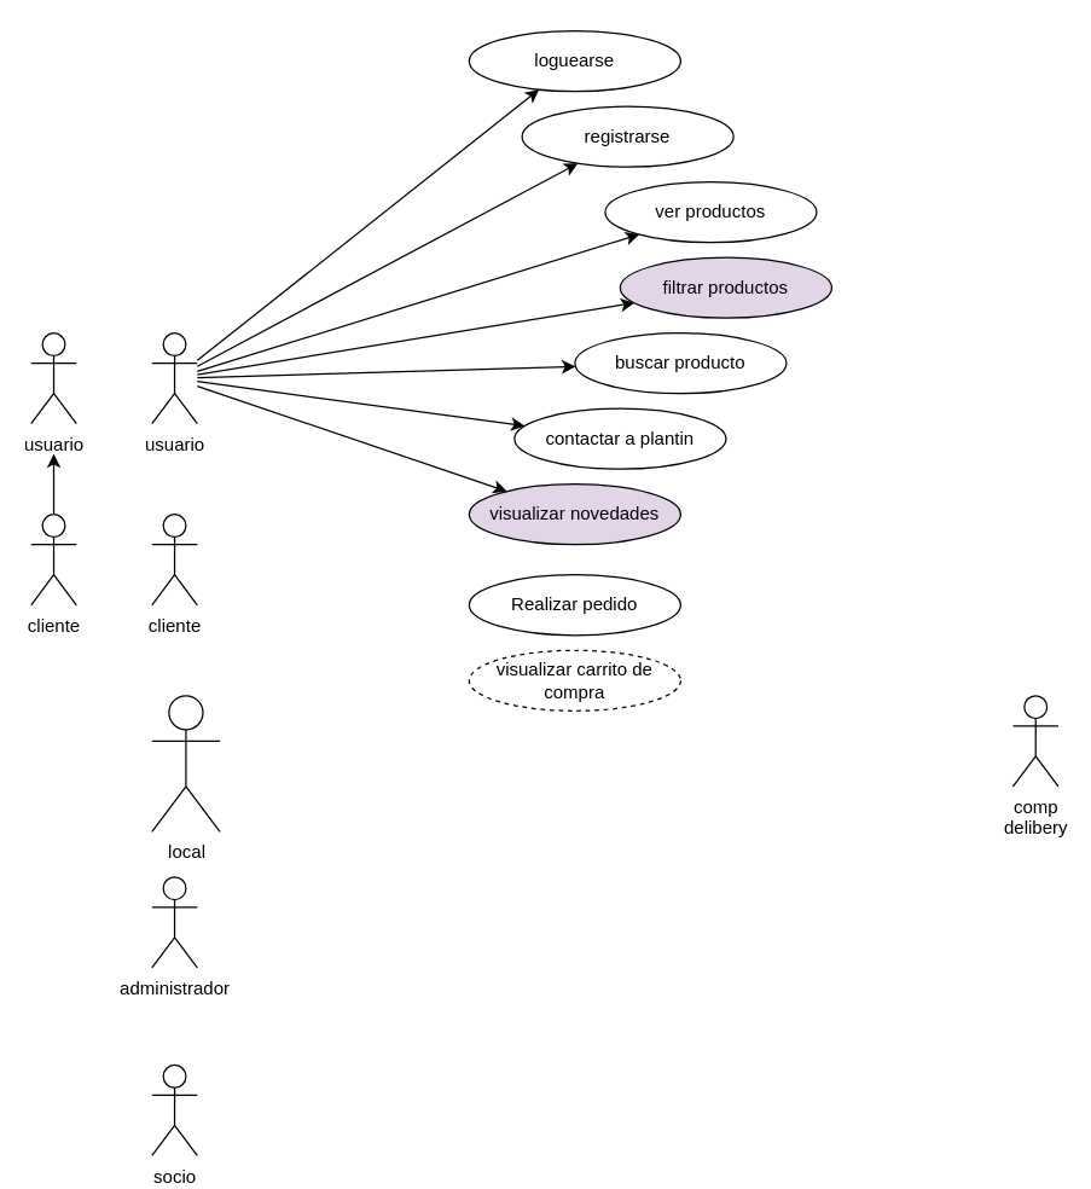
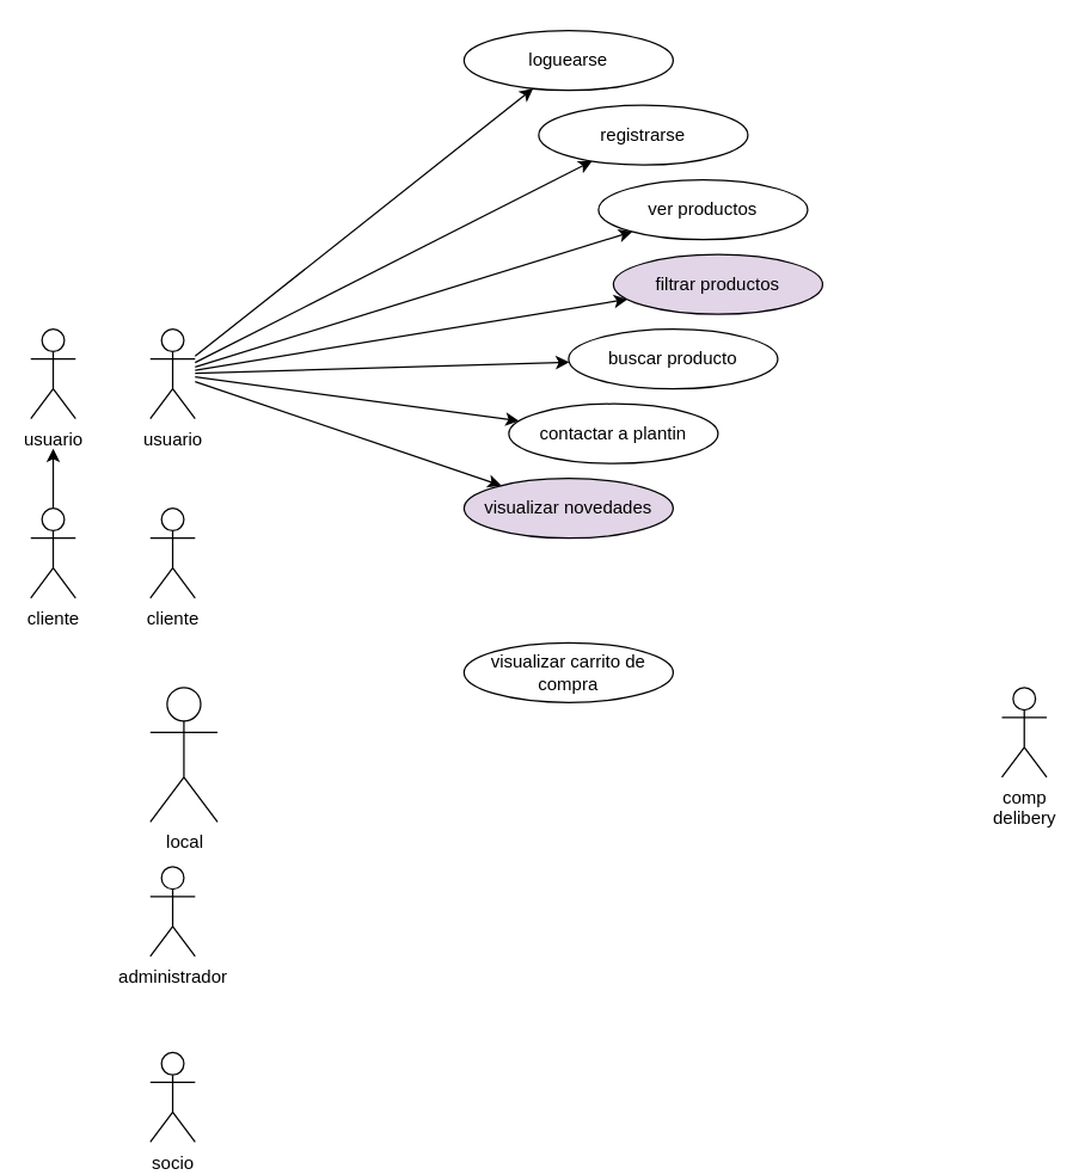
  <mxCell id="0" />
  <mxCell id="1" parent="0" />
  <mxCell id="2" value="local" style="shape=umlActor;verticalLabelPosition=bottom;verticalAlign=top;html=1;" vertex="1" parent="1"><mxGeometry x="100" y="460" width="45" height="90" as="geometry" /></mxCell>
  <mxCell id="3" value="loguearse" style="ellipse;whiteSpace=wrap;html=1;" vertex="1" parent="1"><mxGeometry x="310" y="20" width="140" height="40" as="geometry" /></mxCell>
  <mxCell id="4" value="cliente" style="shape=umlActor;verticalLabelPosition=bottom;verticalAlign=top;html=1;" vertex="1" parent="1"><mxGeometry x="100" y="340" width="30" height="60" as="geometry" /></mxCell>
  <mxCell id="5" style="edgeStyle=none;rounded=0;orthogonalLoop=1;jettySize=auto;html=1;" edge="1" parent="1" source="12" target="3"><mxGeometry relative="1" as="geometry" /></mxCell>
  <mxCell id="6" style="edgeStyle=none;rounded=0;orthogonalLoop=1;jettySize=auto;html=1;" edge="1" parent="1" source="12" target="16"><mxGeometry relative="1" as="geometry" /></mxCell>
  <mxCell id="7" style="edgeStyle=none;rounded=0;orthogonalLoop=1;jettySize=auto;html=1;" edge="1" parent="1" source="12" target="17"><mxGeometry relative="1" as="geometry" /></mxCell>
  <mxCell id="8" style="edgeStyle=none;rounded=0;orthogonalLoop=1;jettySize=auto;html=1;" edge="1" parent="1" source="12" target="18"><mxGeometry relative="1" as="geometry" /></mxCell>
  <mxCell id="9" style="edgeStyle=none;rounded=0;orthogonalLoop=1;jettySize=auto;html=1;" edge="1" parent="1" source="12" target="19"><mxGeometry relative="1" as="geometry" /></mxCell>
  <mxCell id="10" style="edgeStyle=none;rounded=0;orthogonalLoop=1;jettySize=auto;html=1;" edge="1" parent="1" source="12" target="20"><mxGeometry relative="1" as="geometry" /></mxCell>
  <mxCell id="11" style="edgeStyle=none;rounded=0;orthogonalLoop=1;jettySize=auto;html=1;" edge="1" parent="1" source="12" target="21"><mxGeometry relative="1" as="geometry" /></mxCell>
  <mxCell id="12" value="usuario" style="shape=umlActor;verticalLabelPosition=bottom;verticalAlign=top;html=1;" vertex="1" parent="1"><mxGeometry x="100" y="220" width="30" height="60" as="geometry" /></mxCell>
  <mxCell id="13" value="comp&lt;br&gt;delibery" style="shape=umlActor;verticalLabelPosition=bottom;verticalAlign=top;html=1;" vertex="1" parent="1"><mxGeometry x="670" y="460" width="30" height="60" as="geometry" /></mxCell>
  <mxCell id="14" value="socio" style="shape=umlActor;verticalLabelPosition=bottom;verticalAlign=top;html=1;" vertex="1" parent="1"><mxGeometry x="100" y="704.5" width="30" height="60" as="geometry" /></mxCell>
  <mxCell id="15" value="administrador" style="shape=umlActor;verticalLabelPosition=bottom;verticalAlign=top;html=1;" vertex="1" parent="1"><mxGeometry x="100" y="580" width="30" height="60" as="geometry" /></mxCell>
- <mxCell id="16" value="registrarse" style="ellipse;whiteSpace=wrap;html=1;" vertex="1" parent="1"><mxGeometry x="345" y="70" width="140" height="40" as="geometry" /></mxCell>
+ <mxCell id="16" value="registrarse" style="ellipse;whiteSpace=wrap;html=1;" vertex="1" parent="1"><mxGeometry x="360" y="70" width="140" height="40" as="geometry" /></mxCell>
  <mxCell id="17" value="ver productos" style="ellipse;whiteSpace=wrap;html=1;" vertex="1" parent="1"><mxGeometry x="400" y="120" width="140" height="40" as="geometry" /></mxCell>
  <mxCell id="18" value="filtrar productos" style="ellipse;whiteSpace=wrap;html=1;fillColor=#e1d5e7;" vertex="1" parent="1"><mxGeometry x="410" y="170" width="140" height="40" as="geometry" /></mxCell>
  <mxCell id="19" value="buscar producto" style="ellipse;whiteSpace=wrap;html=1;" vertex="1" parent="1"><mxGeometry x="380" y="220" width="140" height="40" as="geometry" /></mxCell>
  <mxCell id="20" value="contactar a plantin" style="ellipse;whiteSpace=wrap;html=1;" vertex="1" parent="1"><mxGeometry x="340" y="270" width="140" height="40" as="geometry" /></mxCell>
  <mxCell id="21" value="visualizar novedades" style="ellipse;whiteSpace=wrap;html=1;fillColor=#e1d5e7;" vertex="1" parent="1"><mxGeometry x="310" y="320" width="140" height="40" as="geometry" /></mxCell>
  <mxCell id="22" value="usuario" style="shape=umlActor;verticalLabelPosition=bottom;verticalAlign=top;html=1;" vertex="1" parent="1"><mxGeometry x="20" y="220" width="30" height="60" as="geometry" /></mxCell>
  <mxCell id="23" style="edgeStyle=none;rounded=0;orthogonalLoop=1;jettySize=auto;html=1;" edge="1" parent="1" source="24"><mxGeometry relative="1" as="geometry"><mxPoint x="35" y="300" as="targetPoint" /></mxGeometry></mxCell>
  <mxCell id="24" value="cliente" style="shape=umlActor;verticalLabelPosition=bottom;verticalAlign=top;html=1;" vertex="1" parent="1"><mxGeometry x="20" y="340" width="30" height="60" as="geometry" /></mxCell>
- <mxCell id="25" value="Realizar pedido" style="ellipse;whiteSpace=wrap;html=1;" vertex="1" parent="1"><mxGeometry x="310" y="380" width="140" height="40" as="geometry" /></mxCell>
- <mxCell id="26" value="visualizar carrito de compra" style="ellipse;whiteSpace=wrap;html=1;dashed=1;" vertex="1" parent="1"><mxGeometry x="310" y="430" width="140" height="40" as="geometry" /></mxCell>
+ <mxCell id="26" value="visualizar carrito de compra" style="ellipse;whiteSpace=wrap;html=1;" vertex="1" parent="1"><mxGeometry x="310" y="430" width="140" height="40" as="geometry" /></mxCell>
